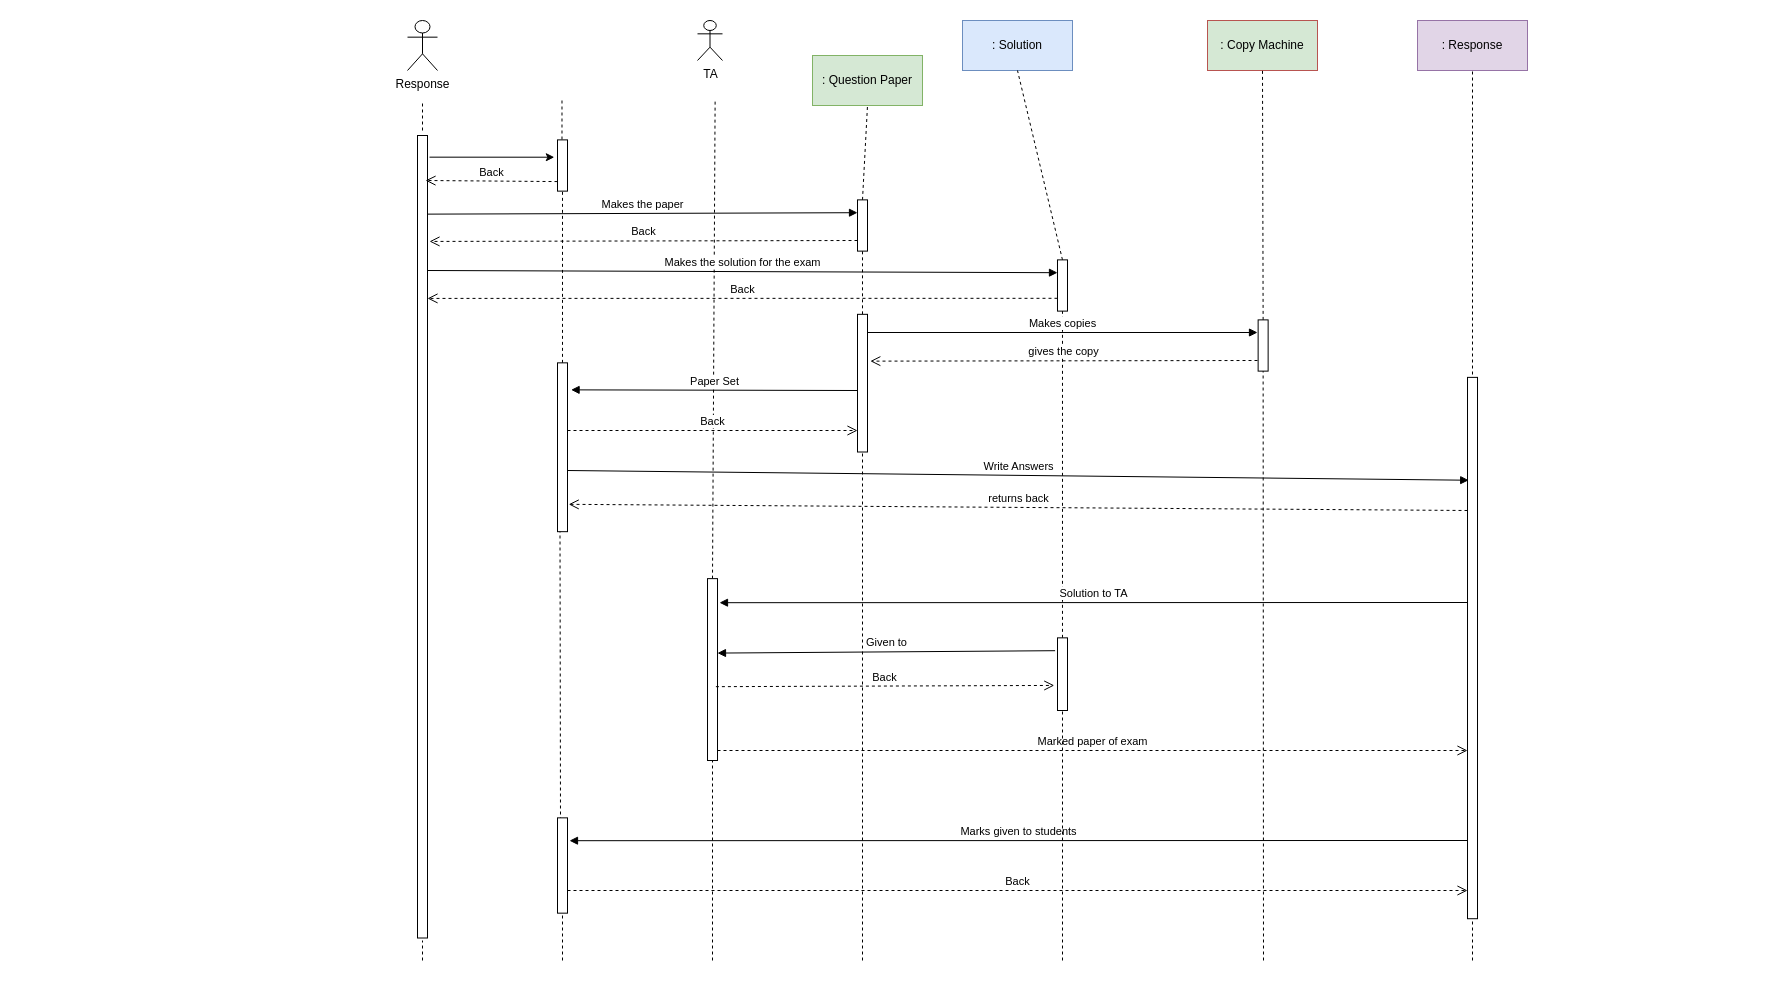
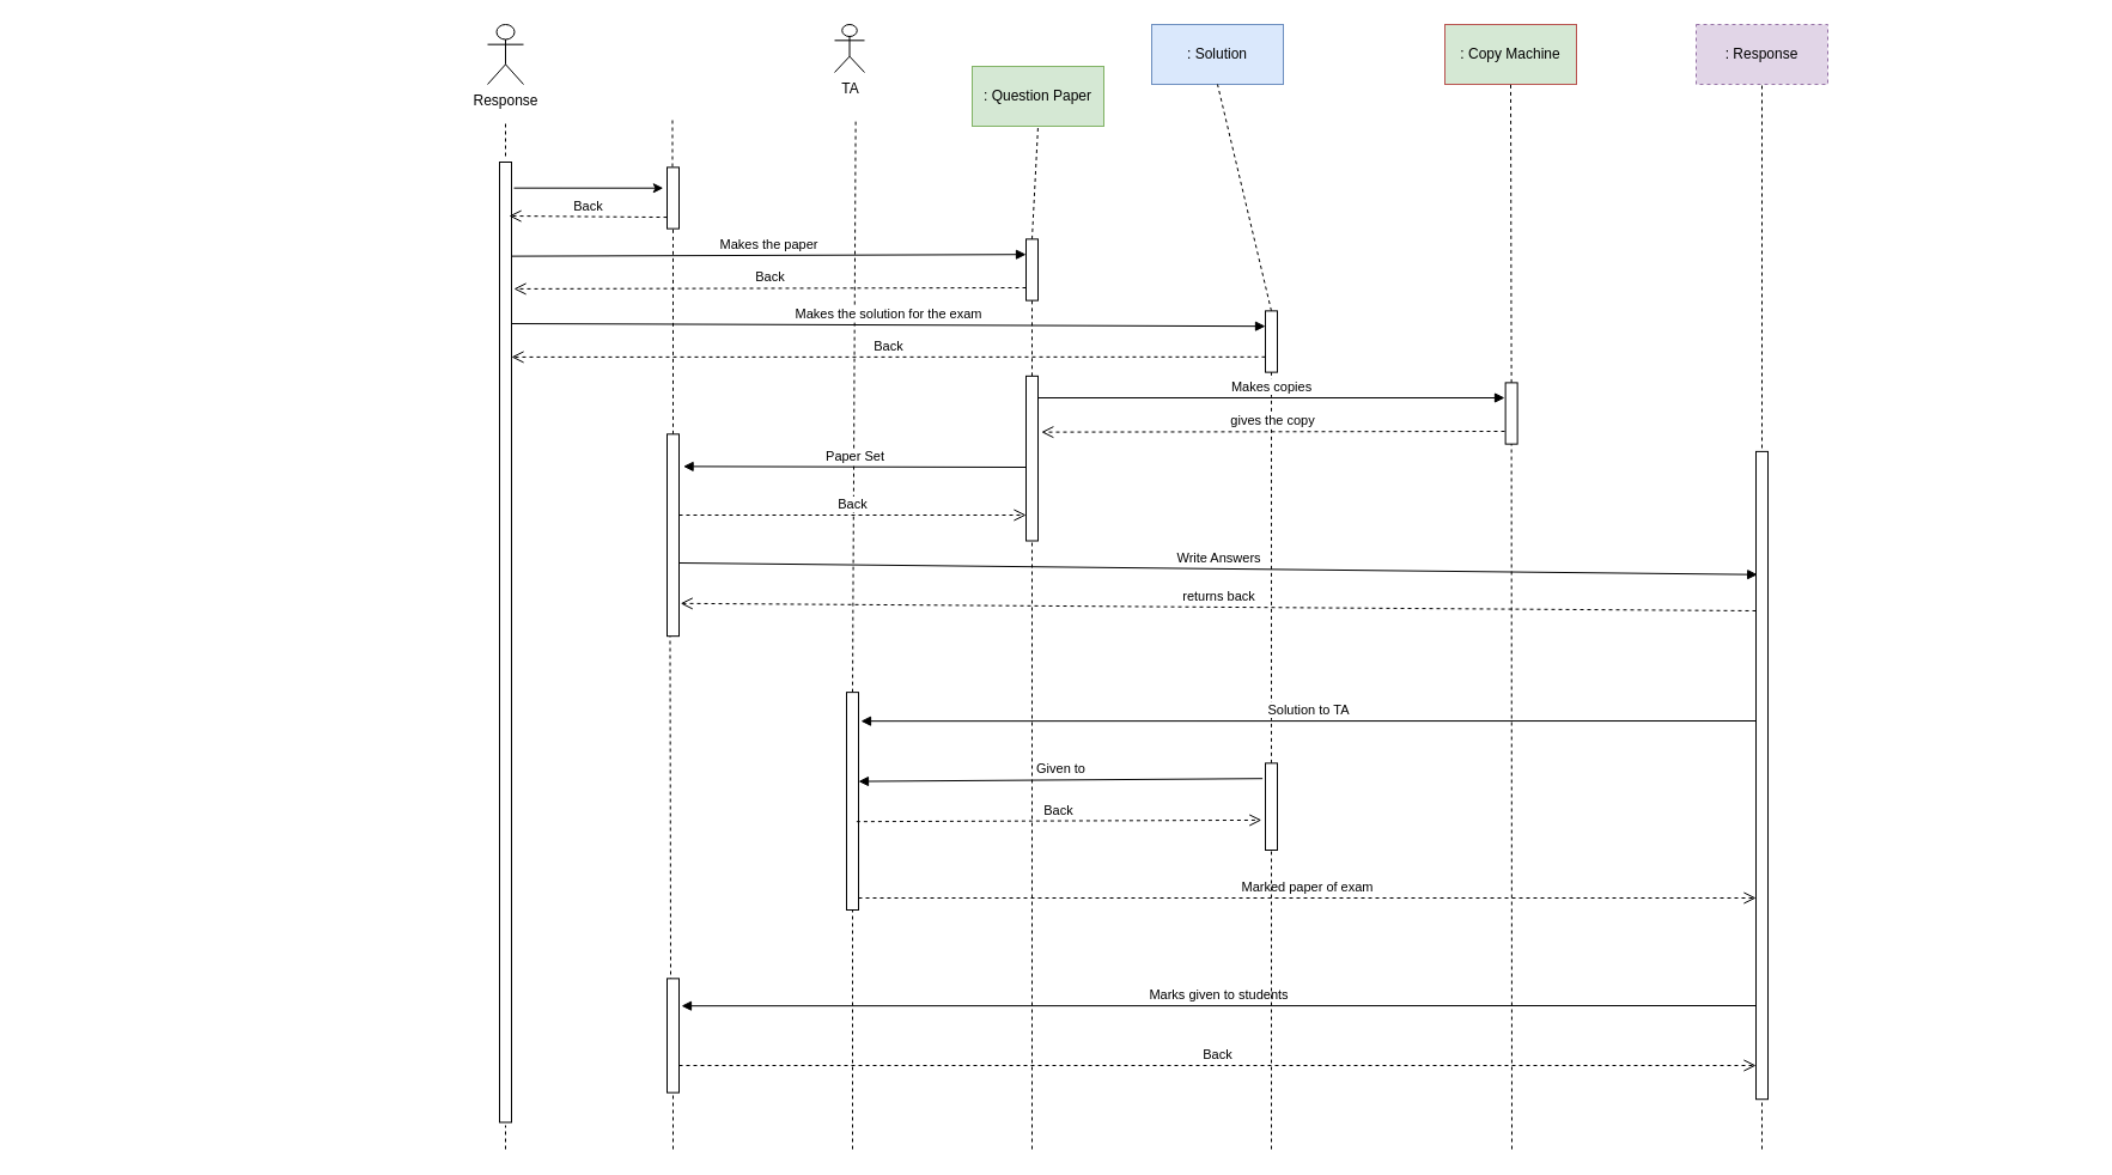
  <mxCell id="0" />
  <mxCell id="1" parent="0" />
  <mxCell id="2" value="Response&lt;br&gt;" style="shape=umlActor;verticalLabelPosition=bottom;verticalAlign=top;html=1;" vertex="1" parent="1"><mxGeometry x="407" y="20" width="30" height="50" as="geometry" /></mxCell>
  <mxCell id="3" value="TA&lt;br&gt;" style="shape=umlActor;verticalLabelPosition=bottom;verticalAlign=top;html=1;" vertex="1" parent="1"><mxGeometry x="697" y="20" width="25" height="40" as="geometry" /></mxCell>
  <mxCell id="4" value=": Question Paper" style="rounded=0;whiteSpace=wrap;html=1;fillColor=#d5e8d4;strokeColor=#82b366;" vertex="1" parent="1"><mxGeometry x="812" y="55" width="110" height="50" as="geometry" /></mxCell>
  <mxCell id="5" value=": Solution" style="rounded=0;whiteSpace=wrap;html=1;fillColor=#dae8fc;strokeColor=#6c8ebf;" vertex="1" parent="1"><mxGeometry x="962" y="20" width="110" height="50" as="geometry" /></mxCell>
  <mxCell id="6" value=": Copy Machine" style="rounded=0;whiteSpace=wrap;html=1;fillColor=#d5e8d4;strokeColor=#b85450;" vertex="1" parent="1"><mxGeometry x="1207" y="20" width="110" height="50" as="geometry" /></mxCell>
- <mxCell id="7" value=": Response" style="rounded=0;whiteSpace=wrap;html=1;fillColor=#e1d5e7;strokeColor=#9673a6;" vertex="1" parent="1"><mxGeometry x="1417" y="20" width="110" height="50" as="geometry" /></mxCell>
+ <mxCell id="7" value=": Response" style="rounded=0;whiteSpace=wrap;html=1;fillColor=#e1d5e7;strokeColor=#9673a6;dashed=1;" vertex="1" parent="1"><mxGeometry x="1417" y="20" width="110" height="50" as="geometry" /></mxCell>
  <mxCell id="8" value="" style="endArrow=none;dashed=1;html=1;rounded=0;" edge="1" parent="1"><mxGeometry width="50" height="50" relative="1" as="geometry"><mxPoint x="422" y="130" as="sourcePoint" /><mxPoint x="422" y="100" as="targetPoint" /></mxGeometry></mxCell>
  <mxCell id="9" value="" style="endArrow=none;dashed=1;html=1;rounded=0;" edge="1" parent="1"><mxGeometry width="50" height="50" relative="1" as="geometry"><mxPoint x="561.49" y="100" as="sourcePoint" /><mxPoint x="561.49" y="140" as="targetPoint" /></mxGeometry></mxCell>
  <mxCell id="10" value="" style="endArrow=none;dashed=1;html=1;rounded=0;exitX=1;exitY=0.5;exitDx=0;exitDy=0;" edge="1" parent="1" source="17"><mxGeometry width="50" height="50" relative="1" as="geometry"><mxPoint x="714.62" y="420" as="sourcePoint" /><mxPoint x="714.62" y="100" as="targetPoint" /></mxGeometry></mxCell>
  <mxCell id="11" value="" style="endArrow=none;dashed=1;html=1;rounded=0;entryX=0.5;entryY=1;entryDx=0;entryDy=0;exitX=1;exitY=0.5;exitDx=0;exitDy=0;" edge="1" parent="1" source="18" target="4"><mxGeometry width="50" height="50" relative="1" as="geometry"><mxPoint x="862" y="180" as="sourcePoint" /><mxPoint x="927" y="280" as="targetPoint" /></mxGeometry></mxCell>
  <mxCell id="12" value="" style="endArrow=none;dashed=1;html=1;rounded=0;entryX=0.5;entryY=1;entryDx=0;entryDy=0;exitX=1;exitY=0.5;exitDx=0;exitDy=0;" edge="1" parent="1" source="19" target="5"><mxGeometry width="50" height="50" relative="1" as="geometry"><mxPoint x="1062" y="220" as="sourcePoint" /><mxPoint x="927" y="230" as="targetPoint" /></mxGeometry></mxCell>
  <mxCell id="13" value="" style="endArrow=none;dashed=1;html=1;rounded=0;entryX=0.5;entryY=1;entryDx=0;entryDy=0;exitX=1;exitY=0.5;exitDx=0;exitDy=0;" edge="1" parent="1" source="20" target="6"><mxGeometry width="50" height="50" relative="1" as="geometry"><mxPoint x="1262" y="270" as="sourcePoint" /><mxPoint x="927" y="230" as="targetPoint" /></mxGeometry></mxCell>
  <mxCell id="14" value="" style="endArrow=none;dashed=1;html=1;rounded=0;entryX=0.5;entryY=1;entryDx=0;entryDy=0;" edge="1" parent="1" target="7"><mxGeometry width="50" height="50" relative="1" as="geometry"><mxPoint x="1472" y="380" as="sourcePoint" /><mxPoint x="1457" y="130" as="targetPoint" /></mxGeometry></mxCell>
  <mxCell id="15" value="" style="rounded=0;whiteSpace=wrap;html=1;rotation=-90;" vertex="1" parent="1"><mxGeometry x="20.75" y="531.25" width="802.5" height="10" as="geometry" /></mxCell>
  <mxCell id="16" value="" style="rounded=0;whiteSpace=wrap;html=1;rotation=-90;" vertex="1" parent="1"><mxGeometry x="536.37" y="160" width="51.25" height="10" as="geometry" /></mxCell>
  <mxCell id="17" value="" style="rounded=0;whiteSpace=wrap;html=1;rotation=-90;" vertex="1" parent="1"><mxGeometry x="621.07" y="664.07" width="181.88" height="10" as="geometry" /></mxCell>
  <mxCell id="18" value="" style="rounded=0;whiteSpace=wrap;html=1;rotation=-90;" vertex="1" parent="1"><mxGeometry x="836.38" y="220" width="51.25" height="10" as="geometry" /></mxCell>
  <mxCell id="19" value="" style="rounded=0;whiteSpace=wrap;html=1;rotation=-90;" vertex="1" parent="1"><mxGeometry x="1036.37" y="280" width="51.25" height="10" as="geometry" /></mxCell>
  <mxCell id="20" value="" style="rounded=0;whiteSpace=wrap;html=1;rotation=-90;" vertex="1" parent="1"><mxGeometry x="1237" y="340" width="51.25" height="10" as="geometry" /></mxCell>
  <mxCell id="21" value="" style="rounded=0;whiteSpace=wrap;html=1;rotation=-90;" vertex="1" parent="1"><mxGeometry x="1201.34" y="642.55" width="541.34" height="10" as="geometry" /></mxCell>
  <mxCell id="22" value="" style="endArrow=none;dashed=1;html=1;rounded=0;exitX=1;exitY=0.5;exitDx=0;exitDy=0;" edge="1" parent="1" source="27"><mxGeometry width="50" height="50" relative="1" as="geometry"><mxPoint x="562" y="340" as="sourcePoint" /><mxPoint x="562" y="190" as="targetPoint" /></mxGeometry></mxCell>
  <mxCell id="23" value="" style="endArrow=none;dashed=1;html=1;rounded=0;entryX=0;entryY=0.5;entryDx=0;entryDy=0;exitX=1;exitY=0.5;exitDx=0;exitDy=0;" edge="1" parent="1" source="28" target="18"><mxGeometry width="50" height="50" relative="1" as="geometry"><mxPoint x="862" y="300" as="sourcePoint" /><mxPoint x="867" y="270" as="targetPoint" /></mxGeometry></mxCell>
  <mxCell id="24" value="" style="endArrow=none;dashed=1;html=1;rounded=0;entryX=0;entryY=0.5;entryDx=0;entryDy=0;exitX=1;exitY=0.5;exitDx=0;exitDy=0;" edge="1" parent="1" source="29" target="19"><mxGeometry width="50" height="50" relative="1" as="geometry"><mxPoint x="1062" y="500" as="sourcePoint" /><mxPoint x="867" y="200" as="targetPoint" /></mxGeometry></mxCell>
  <mxCell id="25" value="" style="endArrow=none;dashed=1;html=1;rounded=0;entryX=0;entryY=0.5;entryDx=0;entryDy=0;" edge="1" parent="1" target="20"><mxGeometry width="50" height="50" relative="1" as="geometry"><mxPoint x="1263" y="960" as="sourcePoint" /><mxPoint x="867" y="400" as="targetPoint" /></mxGeometry></mxCell>
  <mxCell id="26" value="" style="rounded=0;whiteSpace=wrap;html=1;rotation=-90;" vertex="1" parent="1"><mxGeometry x="543.16" y="381.49" width="37.67" height="10" as="geometry" /></mxCell>
  <mxCell id="27" value="" style="rounded=0;whiteSpace=wrap;html=1;rotation=-90;" vertex="1" parent="1"><mxGeometry x="477.59" y="441.76" width="168.82" height="10" as="geometry" /></mxCell>
  <mxCell id="28" value="" style="rounded=0;whiteSpace=wrap;html=1;rotation=-90;" vertex="1" parent="1"><mxGeometry x="793.17" y="377.67" width="137.67" height="10" as="geometry" /></mxCell>
  <mxCell id="29" value="" style="rounded=0;whiteSpace=wrap;html=1;rotation=-90;" vertex="1" parent="1"><mxGeometry x="1025.67" y="668.67" width="72.65" height="10" as="geometry" /></mxCell>
  <mxCell id="30" value="" style="endArrow=classic;html=1;rounded=0;exitX=0.973;exitY=1.2;exitDx=0;exitDy=0;exitPerimeter=0;entryX=0.617;entryY=-0.319;entryDx=0;entryDy=0;entryPerimeter=0;" edge="1" parent="1" source="15"><mxGeometry width="50" height="50" relative="1" as="geometry"><mxPoint x="430.6" y="159.995" as="sourcePoint" /><mxPoint x="553.805" y="156.714" as="targetPoint" /></mxGeometry></mxCell>
  <mxCell id="31" value="Back" style="html=1;verticalAlign=bottom;endArrow=open;dashed=1;endSize=8;curved=0;rounded=0;entryX=0.922;entryY=0.8;entryDx=0;entryDy=0;entryPerimeter=0;exitX=0.25;exitY=0;exitDx=0;exitDy=0;" edge="1" parent="1"><mxGeometry relative="1" as="geometry"><mxPoint x="556.995" y="181.083" as="sourcePoint" /><mxPoint x="425" y="180" as="targetPoint" /></mxGeometry></mxCell>
  <mxCell id="32" value="Makes the paper" style="html=1;verticalAlign=bottom;endArrow=block;curved=0;rounded=0;exitX=0.902;exitY=1.04;exitDx=0;exitDy=0;exitPerimeter=0;entryX=0.75;entryY=0;entryDx=0;entryDy=0;" edge="1" parent="1" source="15" target="18"><mxGeometry width="80" relative="1" as="geometry"><mxPoint x="767" y="280" as="sourcePoint" /><mxPoint x="847" y="280" as="targetPoint" /></mxGeometry></mxCell>
  <mxCell id="33" value="Back" style="html=1;verticalAlign=bottom;endArrow=open;dashed=1;endSize=8;curved=0;rounded=0;entryX=0.868;entryY=1.2;entryDx=0;entryDy=0;entryPerimeter=0;" edge="1" parent="1" target="15"><mxGeometry relative="1" as="geometry"><mxPoint x="857" y="240" as="sourcePoint" /><mxPoint x="496" y="240" as="targetPoint" /></mxGeometry></mxCell>
  <mxCell id="34" value="Makes the solution for the exam" style="html=1;verticalAlign=bottom;endArrow=block;curved=0;rounded=0;entryX=0.75;entryY=0;entryDx=0;entryDy=0;" edge="1" parent="1" target="19"><mxGeometry width="80" relative="1" as="geometry"><mxPoint x="427" y="270" as="sourcePoint" /><mxPoint x="847" y="274" as="targetPoint" /></mxGeometry></mxCell>
  <mxCell id="35" value="Back" style="html=1;verticalAlign=bottom;endArrow=open;dashed=1;endSize=8;curved=0;rounded=0;entryX=0.797;entryY=1;entryDx=0;entryDy=0;entryPerimeter=0;exitX=0.25;exitY=0;exitDx=0;exitDy=0;" edge="1" parent="1" source="19" target="15"><mxGeometry relative="1" as="geometry"><mxPoint x="867" y="250" as="sourcePoint" /><mxPoint x="436" y="246" as="targetPoint" /></mxGeometry></mxCell>
  <mxCell id="36" value="Paper Set" style="html=1;verticalAlign=bottom;endArrow=block;curved=0;rounded=0;entryX=0.84;entryY=1.36;entryDx=0;entryDy=0;entryPerimeter=0;" edge="1" parent="1" target="27"><mxGeometry width="80" relative="1" as="geometry"><mxPoint x="857" y="390" as="sourcePoint" /><mxPoint x="587" y="390" as="targetPoint" /></mxGeometry></mxCell>
  <mxCell id="37" value="Back" style="html=1;verticalAlign=bottom;endArrow=open;dashed=1;endSize=8;curved=0;rounded=0;" edge="1" parent="1"><mxGeometry relative="1" as="geometry"><mxPoint x="567" y="430" as="sourcePoint" /><mxPoint x="857" y="430" as="targetPoint" /></mxGeometry></mxCell>
  <mxCell id="38" value="Write Answers" style="html=1;verticalAlign=bottom;endArrow=block;curved=0;rounded=0;exitX=0.864;exitY=1.04;exitDx=0;exitDy=0;exitPerimeter=0;entryX=0.81;entryY=0.119;entryDx=0;entryDy=0;entryPerimeter=0;" edge="1" parent="1" target="21"><mxGeometry width="80" relative="1" as="geometry"><mxPoint x="567" y="470" as="sourcePoint" /><mxPoint x="1457" y="480" as="targetPoint" /></mxGeometry></mxCell>
  <mxCell id="39" value="returns back" style="html=1;verticalAlign=bottom;endArrow=open;dashed=1;endSize=8;curved=0;rounded=0;entryX=0.162;entryY=1.12;entryDx=0;entryDy=0;entryPerimeter=0;" edge="1" parent="1" target="27"><mxGeometry relative="1" as="geometry"><mxPoint x="1467" y="510" as="sourcePoint" /><mxPoint x="607" y="510" as="targetPoint" /></mxGeometry></mxCell>
  <mxCell id="40" value="Solution to TA" style="html=1;verticalAlign=bottom;endArrow=block;curved=0;rounded=0;entryX=0.84;entryY=1.36;entryDx=0;entryDy=0;entryPerimeter=0;" edge="1" parent="1"><mxGeometry width="80" relative="1" as="geometry"><mxPoint x="1467" y="602" as="sourcePoint" /><mxPoint x="719" y="602.19" as="targetPoint" /></mxGeometry></mxCell>
  <mxCell id="41" value="Given to" style="html=1;verticalAlign=bottom;endArrow=block;curved=0;rounded=0;entryX=0.84;entryY=1.36;entryDx=0;entryDy=0;entryPerimeter=0;exitX=0.823;exitY=-0.239;exitDx=0;exitDy=0;exitPerimeter=0;" edge="1" parent="1" source="29"><mxGeometry width="80" relative="1" as="geometry"><mxPoint x="1465" y="657.4" as="sourcePoint" /><mxPoint x="717" y="652.59" as="targetPoint" /></mxGeometry></mxCell>
  <mxCell id="42" value="Back" style="html=1;verticalAlign=bottom;endArrow=open;dashed=1;endSize=8;curved=0;rounded=0;entryX=0.345;entryY=-0.32;entryDx=0;entryDy=0;entryPerimeter=0;exitX=0.406;exitY=0.839;exitDx=0;exitDy=0;exitPerimeter=0;" edge="1" parent="1" target="29" source="17"><mxGeometry relative="1" as="geometry"><mxPoint x="717" y="700" as="sourcePoint" /><mxPoint x="1007" y="700" as="targetPoint" /></mxGeometry></mxCell>
  <mxCell id="43" value="Marked paper of exam" style="html=1;verticalAlign=bottom;endArrow=open;dashed=1;endSize=8;curved=0;rounded=0;" edge="1" parent="1"><mxGeometry relative="1" as="geometry"><mxPoint x="717" y="750" as="sourcePoint" /><mxPoint x="1467" y="750" as="targetPoint" /></mxGeometry></mxCell>
  <mxCell id="44" value="" style="endArrow=none;dashed=1;html=1;rounded=0;entryX=0;entryY=0.25;entryDx=0;entryDy=0;" edge="1" parent="1" target="27"><mxGeometry width="50" height="50" relative="1" as="geometry"><mxPoint x="560" y="820" as="sourcePoint" /><mxPoint x="607" y="680" as="targetPoint" /></mxGeometry></mxCell>
  <mxCell id="45" value="" style="rounded=0;whiteSpace=wrap;html=1;rotation=-90;" vertex="1" parent="1"><mxGeometry x="514.34" y="860" width="95.31" height="10" as="geometry" /></mxCell>
  <mxCell id="46" value="Marks given to students" style="html=1;verticalAlign=bottom;endArrow=block;curved=0;rounded=0;entryX=0.84;entryY=1.36;entryDx=0;entryDy=0;entryPerimeter=0;" edge="1" parent="1"><mxGeometry width="80" relative="1" as="geometry"><mxPoint x="1467" y="840" as="sourcePoint" /><mxPoint x="569" y="840.19" as="targetPoint" /></mxGeometry></mxCell>
  <mxCell id="47" value="Back" style="html=1;verticalAlign=bottom;endArrow=open;dashed=1;endSize=8;curved=0;rounded=0;" edge="1" parent="1"><mxGeometry relative="1" as="geometry"><mxPoint x="567" y="890" as="sourcePoint" /><mxPoint x="1467" y="890" as="targetPoint" /></mxGeometry></mxCell>
  <mxCell id="48" value="" style="endArrow=none;dashed=1;html=1;rounded=0;entryX=0;entryY=0.5;entryDx=0;entryDy=0;" edge="1" parent="1" target="28"><mxGeometry width="50" height="50" relative="1" as="geometry"><mxPoint x="862" y="960" as="sourcePoint" /><mxPoint x="967" y="660" as="targetPoint" /></mxGeometry></mxCell>
  <mxCell id="49" value="" style="endArrow=none;dashed=1;html=1;rounded=0;entryX=0;entryY=0.5;entryDx=0;entryDy=0;" edge="1" parent="1" target="29"><mxGeometry width="50" height="50" relative="1" as="geometry"><mxPoint x="1062" y="960" as="sourcePoint" /><mxPoint x="967" y="660" as="targetPoint" /></mxGeometry></mxCell>
  <mxCell id="50" value="" style="endArrow=none;dashed=1;html=1;rounded=0;" edge="1" parent="1"><mxGeometry width="50" height="50" relative="1" as="geometry"><mxPoint x="1472" y="960" as="sourcePoint" /><mxPoint x="1472" y="920" as="targetPoint" /></mxGeometry></mxCell>
  <mxCell id="51" value="Makes copies" style="html=1;verticalAlign=bottom;endArrow=block;curved=0;rounded=0;exitX=0.902;exitY=1.04;exitDx=0;exitDy=0;exitPerimeter=0;" edge="1" parent="1"><mxGeometry width="80" relative="1" as="geometry"><mxPoint x="867" y="332" as="sourcePoint" /><mxPoint x="1257" y="332" as="targetPoint" /></mxGeometry></mxCell>
  <mxCell id="52" value="gives the copy" style="html=1;verticalAlign=bottom;endArrow=open;dashed=1;endSize=8;curved=0;rounded=0;entryX=0.66;entryY=1.279;entryDx=0;entryDy=0;entryPerimeter=0;" edge="1" parent="1" target="28"><mxGeometry relative="1" as="geometry"><mxPoint x="1257" y="360" as="sourcePoint" /><mxPoint x="957" y="421" as="targetPoint" /></mxGeometry></mxCell>
  <mxCell id="53" value="" style="endArrow=none;dashed=1;html=1;rounded=0;entryX=0;entryY=0.5;entryDx=0;entryDy=0;" edge="1" parent="1" target="45"><mxGeometry width="50" height="50" relative="1" as="geometry"><mxPoint x="562" y="960" as="sourcePoint" /><mxPoint x="580.83" y="960" as="targetPoint" /></mxGeometry></mxCell>
  <mxCell id="54" value="" style="endArrow=none;dashed=1;html=1;rounded=0;" edge="1" parent="1"><mxGeometry width="50" height="50" relative="1" as="geometry"><mxPoint x="422" y="960" as="sourcePoint" /><mxPoint x="422" y="940" as="targetPoint" /></mxGeometry></mxCell>
  <mxCell id="55" value="" style="endArrow=none;dashed=1;html=1;rounded=0;entryX=0;entryY=0.5;entryDx=0;entryDy=0;" edge="1" parent="1" target="17"><mxGeometry width="50" height="50" relative="1" as="geometry"><mxPoint x="712" y="960" as="sourcePoint" /><mxPoint x="977" y="810" as="targetPoint" /></mxGeometry></mxCell>
